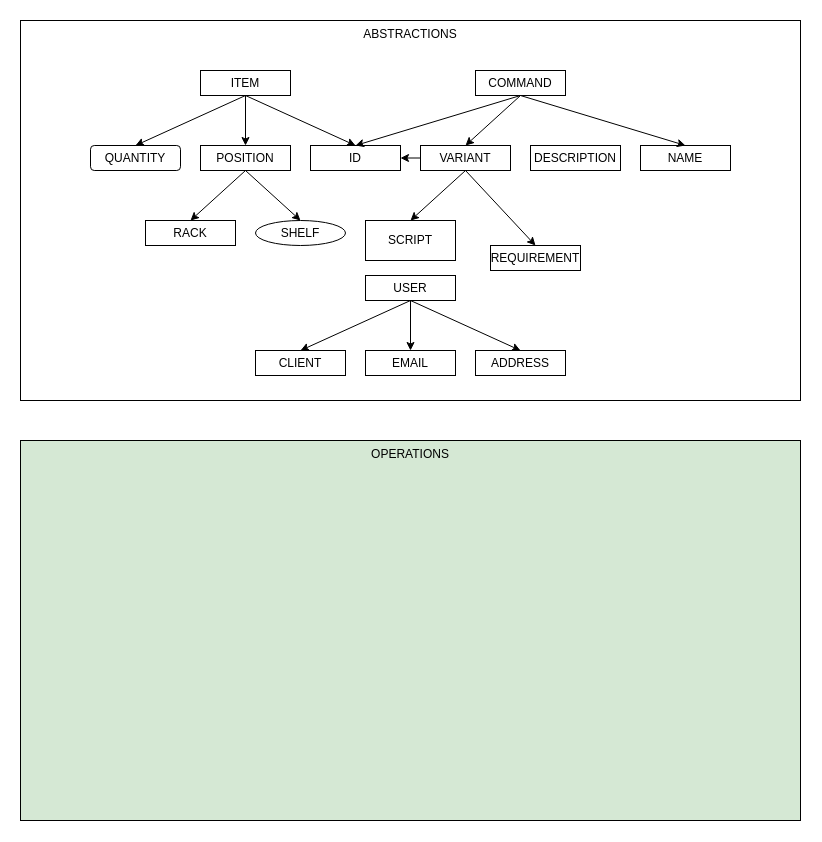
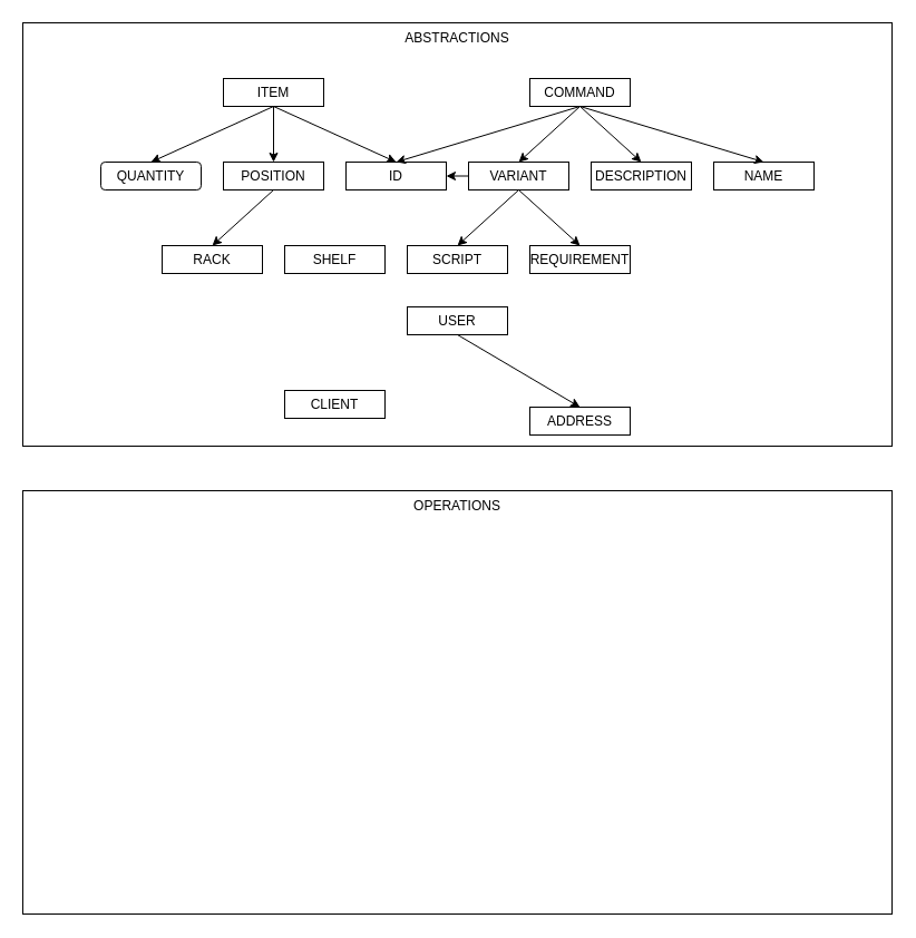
  <mxCell id="0" />
  <mxCell id="1" parent="0" />
  <mxCell id="2" value="ABSTRACTIONS" style="rounded=0;whiteSpace=wrap;html=1;verticalAlign=top;" vertex="1" parent="1"><mxGeometry x="20" y="20" width="780" height="380" as="geometry" /></mxCell>
- <mxCell id="3" value="ADDRESS" style="rounded=0;whiteSpace=wrap;html=1;imageWidth=24;" vertex="1" parent="1"><mxGeometry x="475" y="350" width="90" height="25" as="geometry" /></mxCell>
+ <mxCell id="3" value="ADDRESS" style="rounded=0;whiteSpace=wrap;html=1;imageWidth=24;" vertex="1" parent="1"><mxGeometry x="475" y="365" width="90" height="25" as="geometry" /></mxCell>
  <mxCell id="4" value="CLIENT" style="rounded=0;whiteSpace=wrap;html=1;imageWidth=24;" vertex="1" parent="1"><mxGeometry x="255" y="350" width="90" height="25" as="geometry" /></mxCell>
  <mxCell id="5" value="COMMAND" style="rounded=0;whiteSpace=wrap;html=1;imageWidth=24;" vertex="1" parent="1"><mxGeometry x="475" y="70" width="90" height="25" as="geometry" /></mxCell>
  <mxCell id="6" value="ID" style="rounded=0;whiteSpace=wrap;html=1;imageWidth=24;" vertex="1" parent="1"><mxGeometry x="310" y="145" width="90" height="25" as="geometry" /></mxCell>
- <mxCell id="7" value="EMAIL" style="rounded=0;whiteSpace=wrap;html=1;imageWidth=24;" vertex="1" parent="1"><mxGeometry x="365" y="350" width="90" height="25" as="geometry" /></mxCell>
  <mxCell id="8" value="DESCRIPTION" style="rounded=0;whiteSpace=wrap;html=1;imageWidth=24;" vertex="1" parent="1"><mxGeometry x="530" y="145" width="90" height="25" as="geometry" /></mxCell>
  <mxCell id="9" value="ITEM" style="rounded=0;whiteSpace=wrap;html=1;imageWidth=24;" vertex="1" parent="1"><mxGeometry x="200" y="70" width="90" height="25" as="geometry" /></mxCell>
  <mxCell id="10" value="NAME" style="rounded=0;whiteSpace=wrap;html=1;imageWidth=24;" vertex="1" parent="1"><mxGeometry x="640" y="145" width="90" height="25" as="geometry" /></mxCell>
  <mxCell id="11" value="POSITION" style="rounded=0;whiteSpace=wrap;html=1;imageWidth=24;" vertex="1" parent="1"><mxGeometry x="200" y="145" width="90" height="25" as="geometry" /></mxCell>
  <mxCell id="12" value="QUANTITY" style="whiteSpace=wrap;html=1;imageWidth=24;rounded=1;" vertex="1" parent="1"><mxGeometry x="90" y="145" width="90" height="25" as="geometry" /></mxCell>
  <mxCell id="13" value="RACK" style="rounded=0;whiteSpace=wrap;html=1;imageWidth=24;" vertex="1" parent="1"><mxGeometry x="145" y="220" width="90" height="25" as="geometry" /></mxCell>
- <mxCell id="14" value="REQUIREMENT" style="rounded=0;whiteSpace=wrap;html=1;imageWidth=24;" vertex="1" parent="1"><mxGeometry x="490" y="245" width="90" height="25" as="geometry" /></mxCell>
- <mxCell id="15" value="SCRIPT" style="rounded=0;whiteSpace=wrap;html=1;imageWidth=24;" vertex="1" parent="1"><mxGeometry x="365" y="220" width="90" height="40" as="geometry" /></mxCell>
- <mxCell id="16" value="SHELF" style="ellipse;whiteSpace=wrap;html=1;imageWidth=24;" vertex="1" parent="1"><mxGeometry x="255" y="220" width="90" height="25" as="geometry" /></mxCell>
+ <mxCell id="14" value="REQUIREMENT" style="rounded=0;whiteSpace=wrap;html=1;imageWidth=24;" vertex="1" parent="1"><mxGeometry x="475" y="220" width="90" height="25" as="geometry" /></mxCell>
+ <mxCell id="15" value="SCRIPT" style="rounded=0;whiteSpace=wrap;html=1;imageWidth=24;" vertex="1" parent="1"><mxGeometry x="365" y="220" width="90" height="25" as="geometry" /></mxCell>
+ <mxCell id="16" value="SHELF" style="rounded=0;whiteSpace=wrap;html=1;imageWidth=24;" vertex="1" parent="1"><mxGeometry x="255" y="220" width="90" height="25" as="geometry" /></mxCell>
  <mxCell id="17" value="USER" style="rounded=0;whiteSpace=wrap;html=1;imageWidth=24;" vertex="1" parent="1"><mxGeometry x="365" y="275" width="90" height="25" as="geometry" /></mxCell>
  <mxCell id="18" value="VARIANT" style="rounded=0;whiteSpace=wrap;html=1;imageWidth=24;" vertex="1" parent="1"><mxGeometry x="420" y="145" width="90" height="25" as="geometry" /></mxCell>
  <mxCell id="19" value="" style="endArrow=classic;html=1;exitX=0.5;exitY=1;exitDx=0;exitDy=0;entryX=0.5;entryY=0;entryDx=0;entryDy=0;" edge="1" parent="1" source="5" target="10"><mxGeometry width="50" height="50" relative="1" as="geometry"><mxPoint x="400" y="185" as="sourcePoint" /><mxPoint x="450" y="135" as="targetPoint" /></mxGeometry></mxCell>
+ <mxCell id="20" value="" style="endArrow=classic;html=1;exitX=0.5;exitY=1;exitDx=0;exitDy=0;entryX=0.5;entryY=0;entryDx=0;entryDy=0;" edge="1" parent="1" source="5" target="8"><mxGeometry width="50" height="50" relative="1" as="geometry"><mxPoint x="400" y="185" as="sourcePoint" /><mxPoint x="450" y="135" as="targetPoint" /></mxGeometry></mxCell>
  <mxCell id="21" value="" style="endArrow=classic;html=1;exitX=0.5;exitY=1;exitDx=0;exitDy=0;entryX=0.5;entryY=0;entryDx=0;entryDy=0;" edge="1" parent="1" source="9" target="6"><mxGeometry width="50" height="50" relative="1" as="geometry"><mxPoint x="400" y="185" as="sourcePoint" /><mxPoint x="450" y="135" as="targetPoint" /></mxGeometry></mxCell>
  <mxCell id="22" value="" style="endArrow=classic;html=1;exitX=0.5;exitY=1;exitDx=0;exitDy=0;entryX=0.5;entryY=0;entryDx=0;entryDy=0;" edge="1" parent="1" source="9" target="11"><mxGeometry width="50" height="50" relative="1" as="geometry"><mxPoint x="380" y="85" as="sourcePoint" /><mxPoint x="430" y="35" as="targetPoint" /></mxGeometry></mxCell>
  <mxCell id="23" value="" style="endArrow=classic;html=1;exitX=0.5;exitY=1;exitDx=0;exitDy=0;entryX=0.5;entryY=0;entryDx=0;entryDy=0;" edge="1" parent="1" source="9" target="12"><mxGeometry width="50" height="50" relative="1" as="geometry"><mxPoint x="380" y="55" as="sourcePoint" /><mxPoint x="430" y="5" as="targetPoint" /></mxGeometry></mxCell>
  <mxCell id="24" value="" style="endArrow=classic;html=1;exitX=0.5;exitY=1;exitDx=0;exitDy=0;" edge="1" parent="1" source="5"><mxGeometry width="50" height="50" relative="1" as="geometry"><mxPoint x="380" y="80" as="sourcePoint" /><mxPoint x="355" y="145" as="targetPoint" /></mxGeometry></mxCell>
  <mxCell id="25" value="" style="endArrow=classic;html=1;exitX=0.5;exitY=1;exitDx=0;exitDy=0;entryX=0.5;entryY=0;entryDx=0;entryDy=0;" edge="1" parent="1" source="5" target="18"><mxGeometry width="50" height="50" relative="1" as="geometry"><mxPoint x="380" y="80" as="sourcePoint" /><mxPoint x="430" y="30" as="targetPoint" /></mxGeometry></mxCell>
  <mxCell id="26" value="" style="endArrow=classic;html=1;exitX=0.5;exitY=1;exitDx=0;exitDy=0;entryX=0.5;entryY=0;entryDx=0;entryDy=0;" edge="1" parent="1" source="11" target="13"><mxGeometry width="50" height="50" relative="1" as="geometry"><mxPoint x="380" y="115" as="sourcePoint" /><mxPoint x="430" y="65" as="targetPoint" /></mxGeometry></mxCell>
- <mxCell id="27" value="" style="endArrow=classic;html=1;entryX=0.5;entryY=0;entryDx=0;entryDy=0;exitX=0.5;exitY=1;exitDx=0;exitDy=0;" edge="1" parent="1" source="11" target="16"><mxGeometry width="50" height="50" relative="1" as="geometry"><mxPoint x="240" y="185" as="sourcePoint" /><mxPoint x="430" y="65" as="targetPoint" /></mxGeometry></mxCell>
  <mxCell id="28" value="" style="endArrow=classic;html=1;exitX=0.5;exitY=1;exitDx=0;exitDy=0;entryX=0.5;entryY=0;entryDx=0;entryDy=0;" edge="1" parent="1" source="18" target="15"><mxGeometry width="50" height="50" relative="1" as="geometry"><mxPoint x="160" y="115" as="sourcePoint" /><mxPoint x="210" y="65" as="targetPoint" /></mxGeometry></mxCell>
  <mxCell id="29" value="" style="endArrow=classic;html=1;exitX=0.5;exitY=1;exitDx=0;exitDy=0;entryX=0.5;entryY=0;entryDx=0;entryDy=0;" edge="1" parent="1" source="18" target="14"><mxGeometry width="50" height="50" relative="1" as="geometry"><mxPoint x="160" y="115" as="sourcePoint" /><mxPoint x="210" y="65" as="targetPoint" /></mxGeometry></mxCell>
- <mxCell id="30" value="" style="endArrow=classic;html=1;exitX=0.5;exitY=1;exitDx=0;exitDy=0;entryX=0.5;entryY=0;entryDx=0;entryDy=0;" edge="1" parent="1" source="17" target="4"><mxGeometry width="50" height="50" relative="1" as="geometry"><mxPoint x="495" y="470" as="sourcePoint" /><mxPoint x="545" y="420" as="targetPoint" /></mxGeometry></mxCell>
- <mxCell id="31" value="" style="endArrow=classic;html=1;exitX=0.5;exitY=1;exitDx=0;exitDy=0;entryX=0.5;entryY=0;entryDx=0;entryDy=0;" edge="1" parent="1" source="17" target="7"><mxGeometry width="50" height="50" relative="1" as="geometry"><mxPoint x="495" y="470" as="sourcePoint" /><mxPoint x="545" y="420" as="targetPoint" /></mxGeometry></mxCell>
  <mxCell id="32" value="" style="endArrow=classic;html=1;exitX=0.5;exitY=1;exitDx=0;exitDy=0;entryX=0.5;entryY=0;entryDx=0;entryDy=0;" edge="1" parent="1" source="17" target="3"><mxGeometry width="50" height="50" relative="1" as="geometry"><mxPoint x="495" y="470" as="sourcePoint" /><mxPoint x="545" y="420" as="targetPoint" /></mxGeometry></mxCell>
  <mxCell id="33" value="" style="endArrow=classic;html=1;exitX=0;exitY=0.5;exitDx=0;exitDy=0;entryX=1;entryY=0.5;entryDx=0;entryDy=0;" edge="1" parent="1" source="18" target="6"><mxGeometry width="50" height="50" relative="1" as="geometry"><mxPoint x="380" y="115" as="sourcePoint" /><mxPoint x="430" y="65" as="targetPoint" /></mxGeometry></mxCell>
- <mxCell id="34" value="OPERATIONS" style="rounded=0;whiteSpace=wrap;html=1;verticalAlign=top;fillColor=#d5e8d4;" vertex="1" parent="1"><mxGeometry x="20" y="440" width="780" height="380" as="geometry" /></mxCell>
+ <mxCell id="34" value="OPERATIONS" style="rounded=0;whiteSpace=wrap;html=1;verticalAlign=top;" vertex="1" parent="1"><mxGeometry x="20" y="440" width="780" height="380" as="geometry" /></mxCell>
